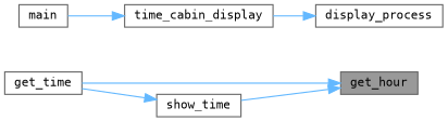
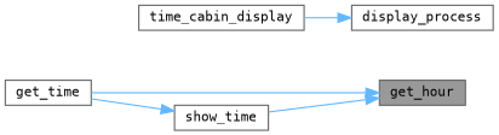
  digraph {
    fontname="DejaVu Sans Mono"
    rankdir=RL
    node [color=grey40 fillcolor=white fontname="DejaVu Sans Mono" fontsize=10 shape=box style=filled]
    edge [color=steelblue1 dir=back fontname="DejaVu Sans Mono" fontsize=10 labelfontname=Helvetica labelfontsize=10 style=solid]
    n1 [color=gray40 fillcolor=grey60 fontcolor=black height=0.2 label=get_hour width=0.4]
    n2 [height=0.2 label=get_time width=0.4]
    n3 [height=0.2 label=show_time width=0.4]
    n4 [height=0.2 label=display_process width=0.4]
    n5 [height=0.2 label=time_cabin_display width=0.4]
-   n6 [height=0.2 label=main width=0.4]
    n1 -> n2
    n1 -> n3
    n3 -> n2
    n4 -> n5
-   n5 -> n6
  }
